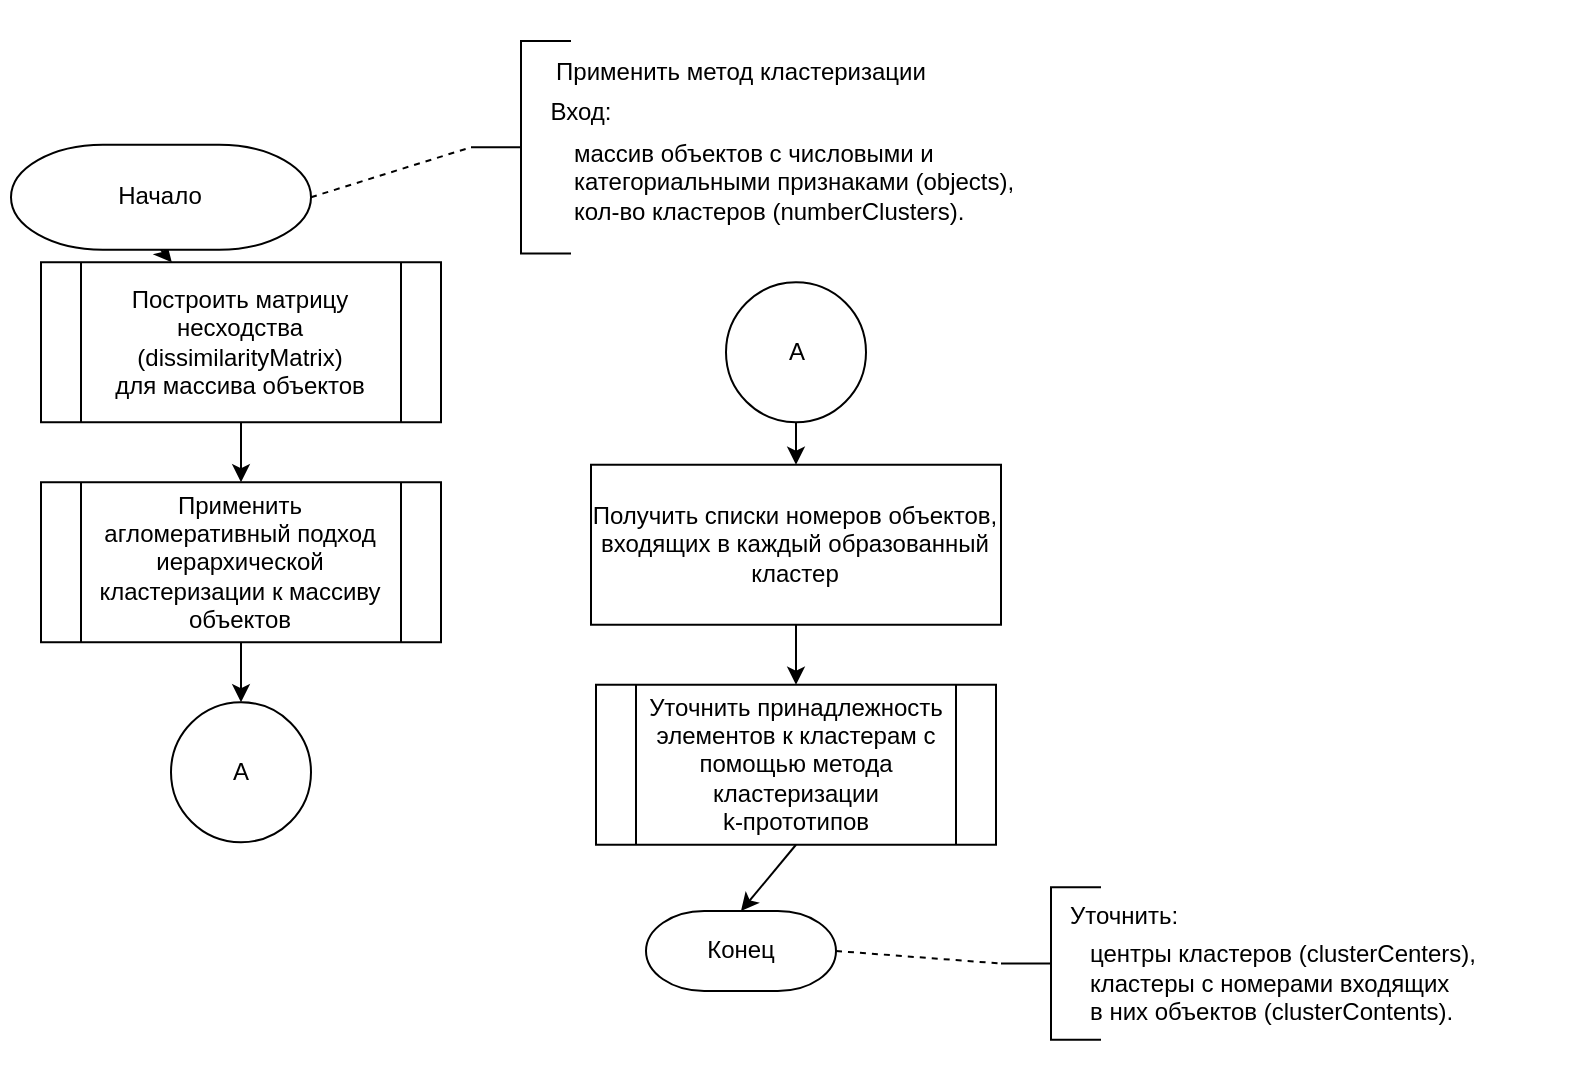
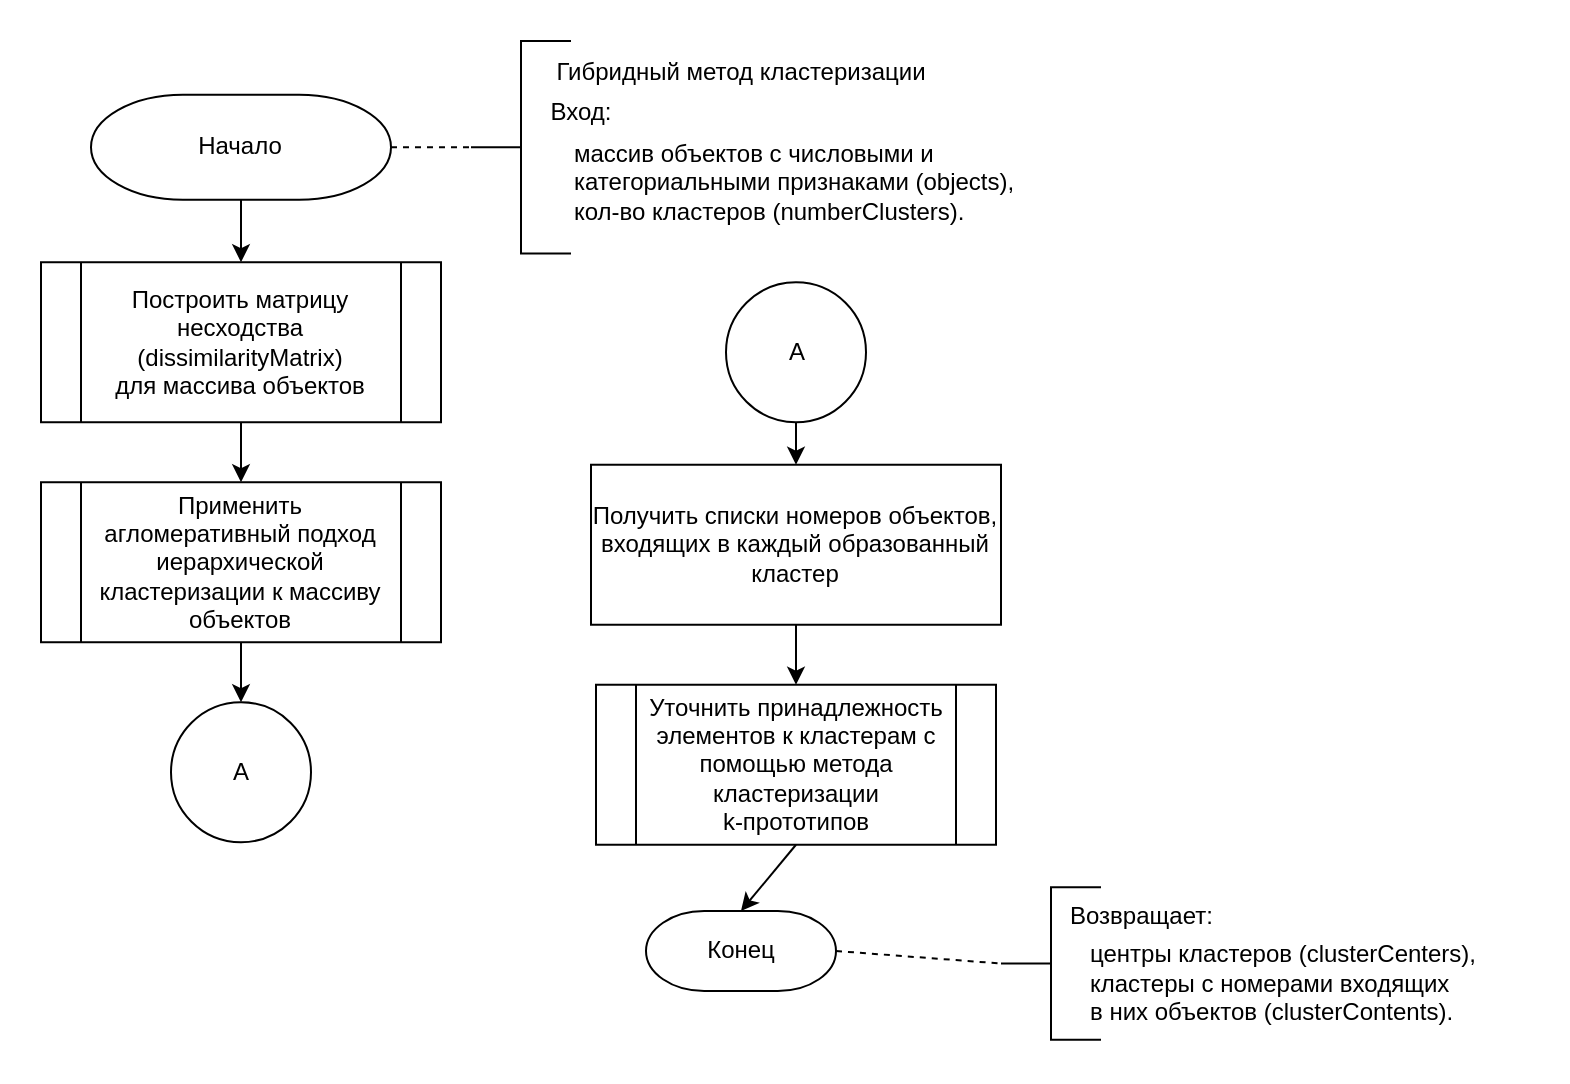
  <mxCell id="0" />
  <mxCell id="1" parent="0" />
  <mxCell id="2" style="edgeStyle=none;html=1;entryX=0;entryY=0.5;entryDx=0;entryDy=0;entryPerimeter=0;fontSize=12;endArrow=none;endFill=0;dashed=1;exitX=1;exitY=0.5;exitDx=0;exitDy=0;exitPerimeter=0;" parent="1" source="4" target="5" edge="1"><mxGeometry relative="1" as="geometry"><mxPoint x="225" y="73.62" as="sourcePoint" /></mxGeometry></mxCell>
  <mxCell id="3" style="edgeStyle=none;html=1;exitX=0.5;exitY=1;exitDx=0;exitDy=0;exitPerimeter=0;fontSize=12;endArrow=classic;endFill=1;" parent="1" source="4" target="10" edge="1"><mxGeometry relative="1" as="geometry" /></mxCell>
- <mxCell id="4" value="Начало" style="strokeWidth=1;html=1;shape=mxgraph.flowchart.terminator;whiteSpace=wrap;strokeColor=default;gradientColor=none;" parent="1" vertex="1"><mxGeometry x="5" y="71.87" width="150" height="52.5" as="geometry" /></mxCell>
+ <mxCell id="4" value="Начало" style="strokeWidth=1;html=1;shape=mxgraph.flowchart.terminator;whiteSpace=wrap;strokeColor=default;gradientColor=none;" parent="1" vertex="1"><mxGeometry x="45" y="46.87" width="150" height="52.5" as="geometry" /></mxCell>
  <mxCell id="5" value="" style="strokeWidth=1;html=1;shape=mxgraph.flowchart.annotation_2;align=left;labelPosition=right;pointerEvents=1;strokeColor=default;fontSize=13;gradientColor=none;" parent="1" vertex="1"><mxGeometry x="235" y="20" width="50" height="106.25" as="geometry" /></mxCell>
- <mxCell id="6" value="&lt;span style=&quot;font-size: 12px;&quot;&gt;Применить метод кластеризации&lt;/span&gt;" style="text;html=1;align=center;verticalAlign=middle;resizable=0;points=[];autosize=1;strokeColor=none;fillColor=none;fontSize=13;strokeWidth=1;" parent="1" vertex="1"><mxGeometry x="265" y="20" width="210" height="30" as="geometry" /></mxCell>
+ <mxCell id="6" value="&lt;span style=&quot;font-size: 12px;&quot;&gt;Гибридный метод кластеризации&lt;/span&gt;" style="text;html=1;align=center;verticalAlign=middle;resizable=0;points=[];autosize=1;strokeColor=none;fillColor=none;fontSize=13;strokeWidth=1;" parent="1" vertex="1"><mxGeometry x="265" y="20" width="210" height="30" as="geometry" /></mxCell>
  <mxCell id="7" value="Вход:" style="text;html=1;align=center;verticalAlign=middle;resizable=0;points=[];autosize=1;strokeColor=none;fillColor=none;fontSize=12;" parent="1" vertex="1"><mxGeometry x="265" y="40.62" width="50" height="30" as="geometry" /></mxCell>
  <mxCell id="8" value="массив объектов с числовыми и &lt;br&gt;категориальными признаками (objects),&lt;br&gt;кол-во кластеров (numberClusters)." style="text;html=1;align=left;verticalAlign=middle;resizable=0;points=[];autosize=1;strokeColor=none;fillColor=none;fontSize=12;" parent="1" vertex="1"><mxGeometry x="285" y="60.62" width="250" height="60" as="geometry" /></mxCell>
  <mxCell id="9" style="edgeStyle=none;html=1;exitX=0.5;exitY=1;exitDx=0;exitDy=0;fontSize=12;endArrow=classic;endFill=1;" parent="1" source="10" target="12" edge="1"><mxGeometry relative="1" as="geometry" /></mxCell>
  <mxCell id="10" value="Построить матрицу несходства (dissimilarityMatrix)&lt;br&gt;для массива объектов" style="shape=process;whiteSpace=wrap;html=1;backgroundOutline=1;strokeColor=default;strokeWidth=1;fontSize=12;gradientColor=none;" parent="1" vertex="1"><mxGeometry x="20" y="130.62" width="200" height="80" as="geometry" /></mxCell>
  <mxCell id="11" style="edgeStyle=orthogonalEdgeStyle;rounded=0;orthogonalLoop=1;jettySize=auto;html=1;exitX=0.5;exitY=1;exitDx=0;exitDy=0;entryX=0.5;entryY=0;entryDx=0;entryDy=0;" edge="1" parent="1" source="12" target="22"><mxGeometry relative="1" as="geometry" /></mxCell>
  <mxCell id="12" value="Применить агломеративный подход иерархической кластеризации к массиву объектов" style="shape=process;whiteSpace=wrap;html=1;backgroundOutline=1;strokeColor=default;strokeWidth=1;fontSize=12;gradientColor=none;" parent="1" vertex="1"><mxGeometry x="20" y="240.62" width="200" height="80" as="geometry" /></mxCell>
  <mxCell id="13" style="edgeStyle=none;html=1;exitX=0.5;exitY=1;exitDx=0;exitDy=0;fontSize=12;endArrow=classic;endFill=1;" parent="1" source="14" target="16" edge="1"><mxGeometry relative="1" as="geometry" /></mxCell>
  <mxCell id="14" value="Получить списки номеров объектов, входящих в каждый образованный кластер" style="rounded=0;whiteSpace=wrap;html=1;strokeColor=default;strokeWidth=1;fontSize=12;gradientColor=none;" parent="1" vertex="1"><mxGeometry x="295" y="231.87" width="205" height="80" as="geometry" /></mxCell>
  <mxCell id="15" style="edgeStyle=none;html=1;exitX=0.5;exitY=1;exitDx=0;exitDy=0;entryX=0.5;entryY=0;entryDx=0;entryDy=0;fontSize=12;endArrow=classic;endFill=1;entryPerimeter=0;" parent="1" source="16" target="17" edge="1"><mxGeometry relative="1" as="geometry"><mxPoint x="397.5" y="451.87" as="targetPoint" /></mxGeometry></mxCell>
  <mxCell id="16" value="Уточнить принадлежность элементов к кластерам с помощью метода кластеризации &lt;br&gt;k-прототипов" style="shape=process;whiteSpace=wrap;html=1;backgroundOutline=1;strokeColor=default;strokeWidth=1;fontSize=12;gradientColor=none;" parent="1" vertex="1"><mxGeometry x="297.5" y="341.87" width="200" height="80" as="geometry" /></mxCell>
  <mxCell id="17" value="Конец" style="strokeWidth=1;html=1;shape=mxgraph.flowchart.terminator;whiteSpace=wrap;strokeColor=default;gradientColor=none;" parent="1" vertex="1"><mxGeometry x="322.5" y="455" width="95" height="40" as="geometry" /></mxCell>
  <mxCell id="18" style="edgeStyle=none;html=1;entryX=0;entryY=0.5;entryDx=0;entryDy=0;entryPerimeter=0;fontSize=12;endArrow=none;endFill=0;dashed=1;exitX=1;exitY=0.5;exitDx=0;exitDy=0;exitPerimeter=0;" parent="1" source="17" target="19" edge="1"><mxGeometry relative="1" as="geometry"><mxPoint x="472.5" y="479.37" as="sourcePoint" /></mxGeometry></mxCell>
  <mxCell id="19" value="" style="strokeWidth=1;html=1;shape=mxgraph.flowchart.annotation_2;align=left;labelPosition=right;pointerEvents=1;strokeColor=default;fontSize=13;gradientColor=none;" parent="1" vertex="1"><mxGeometry x="500" y="443.12" width="50" height="76.25" as="geometry" /></mxCell>
- <mxCell id="20" value="Уточнить:" style="text;html=1;align=left;verticalAlign=middle;resizable=0;points=[];autosize=1;strokeColor=none;fillColor=none;fontSize=12;" parent="1" vertex="1"><mxGeometry x="532.5" y="443.12" width="100" height="30" as="geometry" /></mxCell>
+ <mxCell id="20" value="Возвращает:" style="text;html=1;align=left;verticalAlign=middle;resizable=0;points=[];autosize=1;strokeColor=none;fillColor=none;fontSize=12;" parent="1" vertex="1"><mxGeometry x="532.5" y="443.12" width="100" height="30" as="geometry" /></mxCell>
  <mxCell id="21" value="&lt;br&gt;центры кластеров (clusterCenters),&lt;br&gt;кластеры с номерами входящих &lt;br&gt;в них объектов (clusterContents)." style="text;html=1;align=left;verticalAlign=middle;resizable=0;points=[];autosize=1;strokeColor=none;fillColor=none;fontSize=12;" parent="1" vertex="1"><mxGeometry x="542.5" y="449.37" width="220" height="70" as="geometry" /></mxCell>
  <mxCell id="22" value="" style="ellipse;whiteSpace=wrap;html=1;aspect=fixed;" vertex="1" parent="1"><mxGeometry x="85" y="350.62" width="70" height="70" as="geometry" /></mxCell>
  <mxCell id="23" value="А" style="text;html=1;align=center;verticalAlign=middle;resizable=0;points=[];autosize=1;strokeColor=none;fillColor=none;" vertex="1" parent="1"><mxGeometry x="105" y="370.62" width="30" height="30" as="geometry" /></mxCell>
  <mxCell id="24" style="edgeStyle=orthogonalEdgeStyle;rounded=0;orthogonalLoop=1;jettySize=auto;html=1;exitX=0.5;exitY=1;exitDx=0;exitDy=0;entryX=0.5;entryY=0;entryDx=0;entryDy=0;" edge="1" parent="1" source="25" target="14"><mxGeometry relative="1" as="geometry" /></mxCell>
  <mxCell id="25" value="" style="ellipse;whiteSpace=wrap;html=1;aspect=fixed;" vertex="1" parent="1"><mxGeometry x="362.5" y="140.62" width="70" height="70" as="geometry" /></mxCell>
  <mxCell id="26" value="А" style="text;html=1;align=center;verticalAlign=middle;resizable=0;points=[];autosize=1;strokeColor=none;fillColor=none;" vertex="1" parent="1"><mxGeometry x="382.5" y="160.62" width="30" height="30" as="geometry" /></mxCell>
